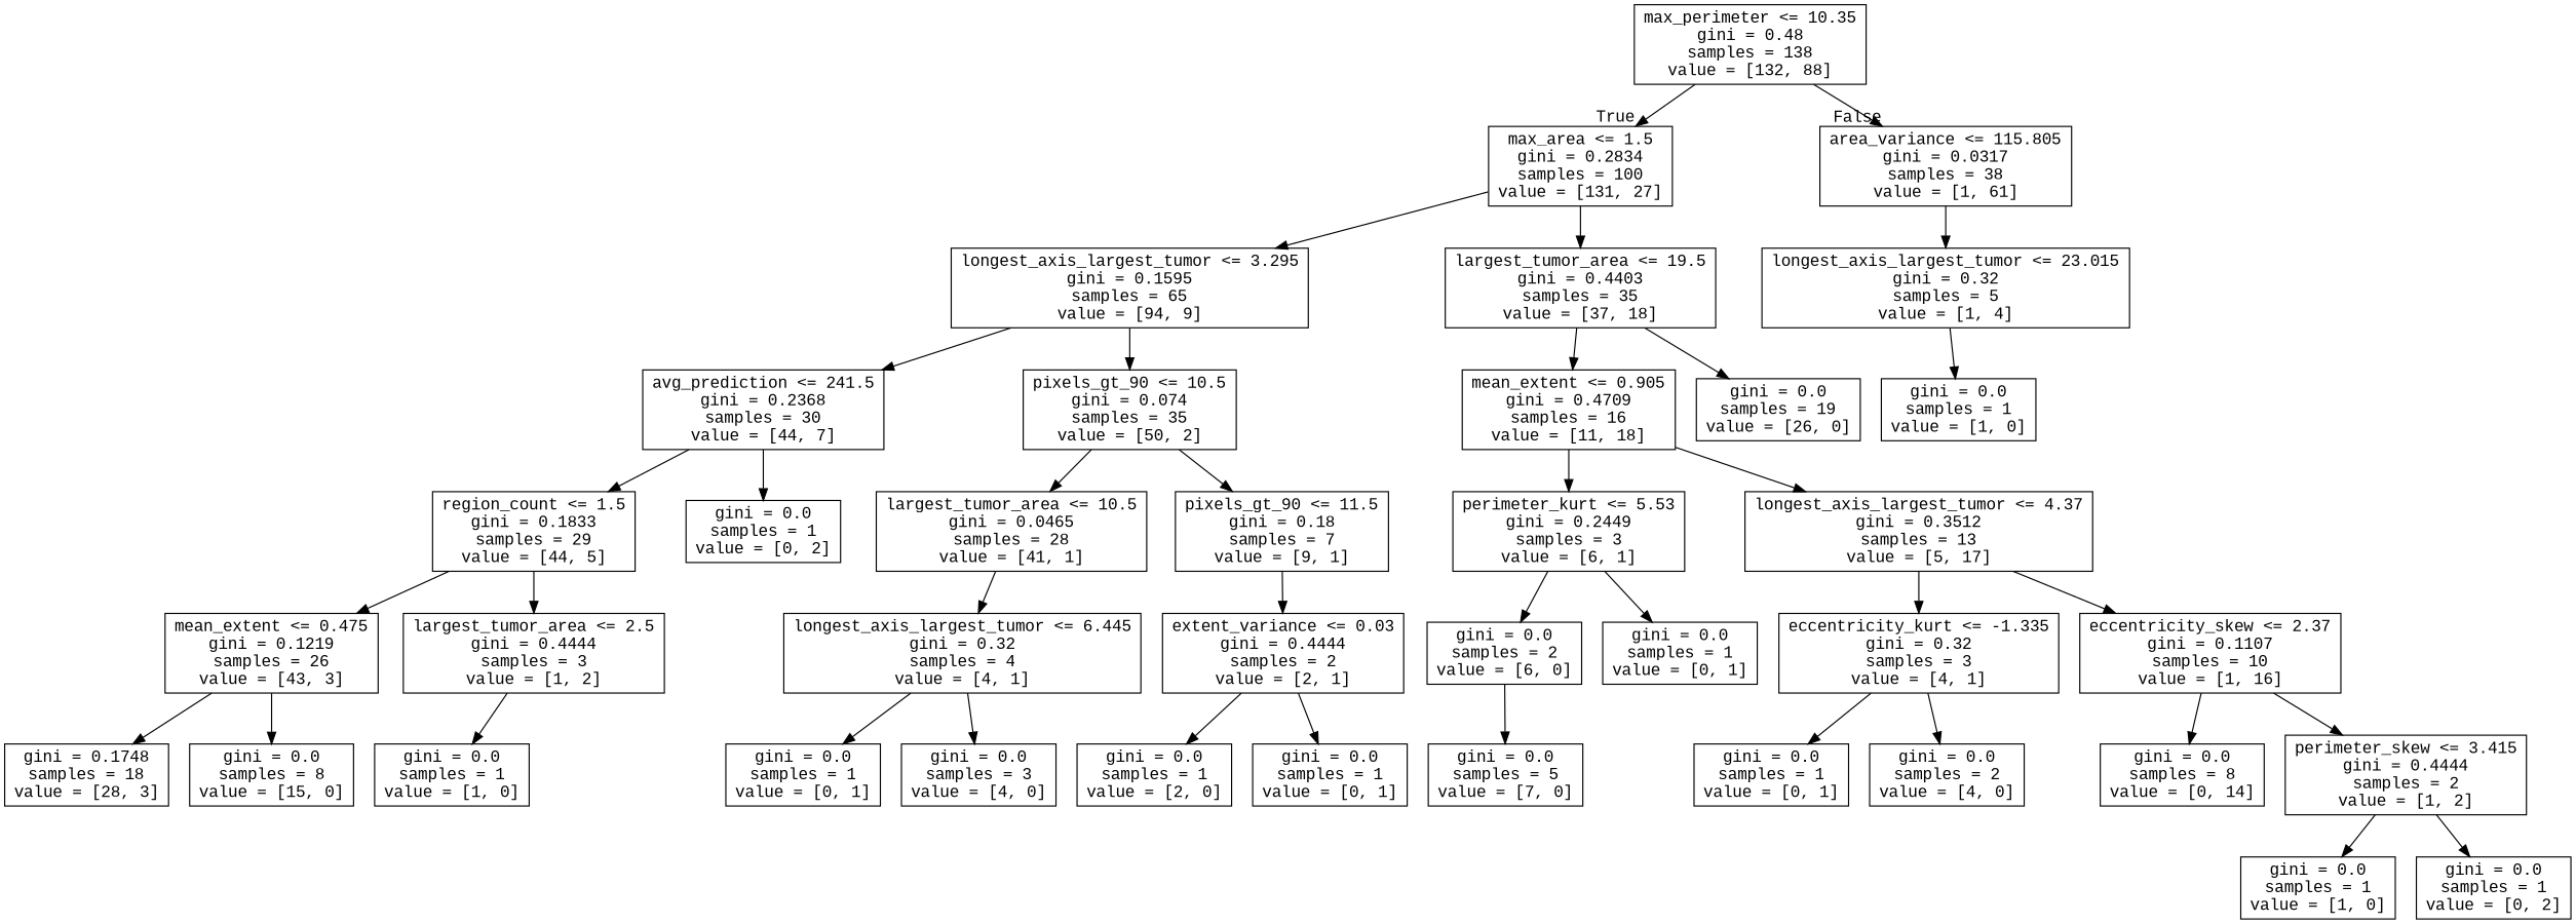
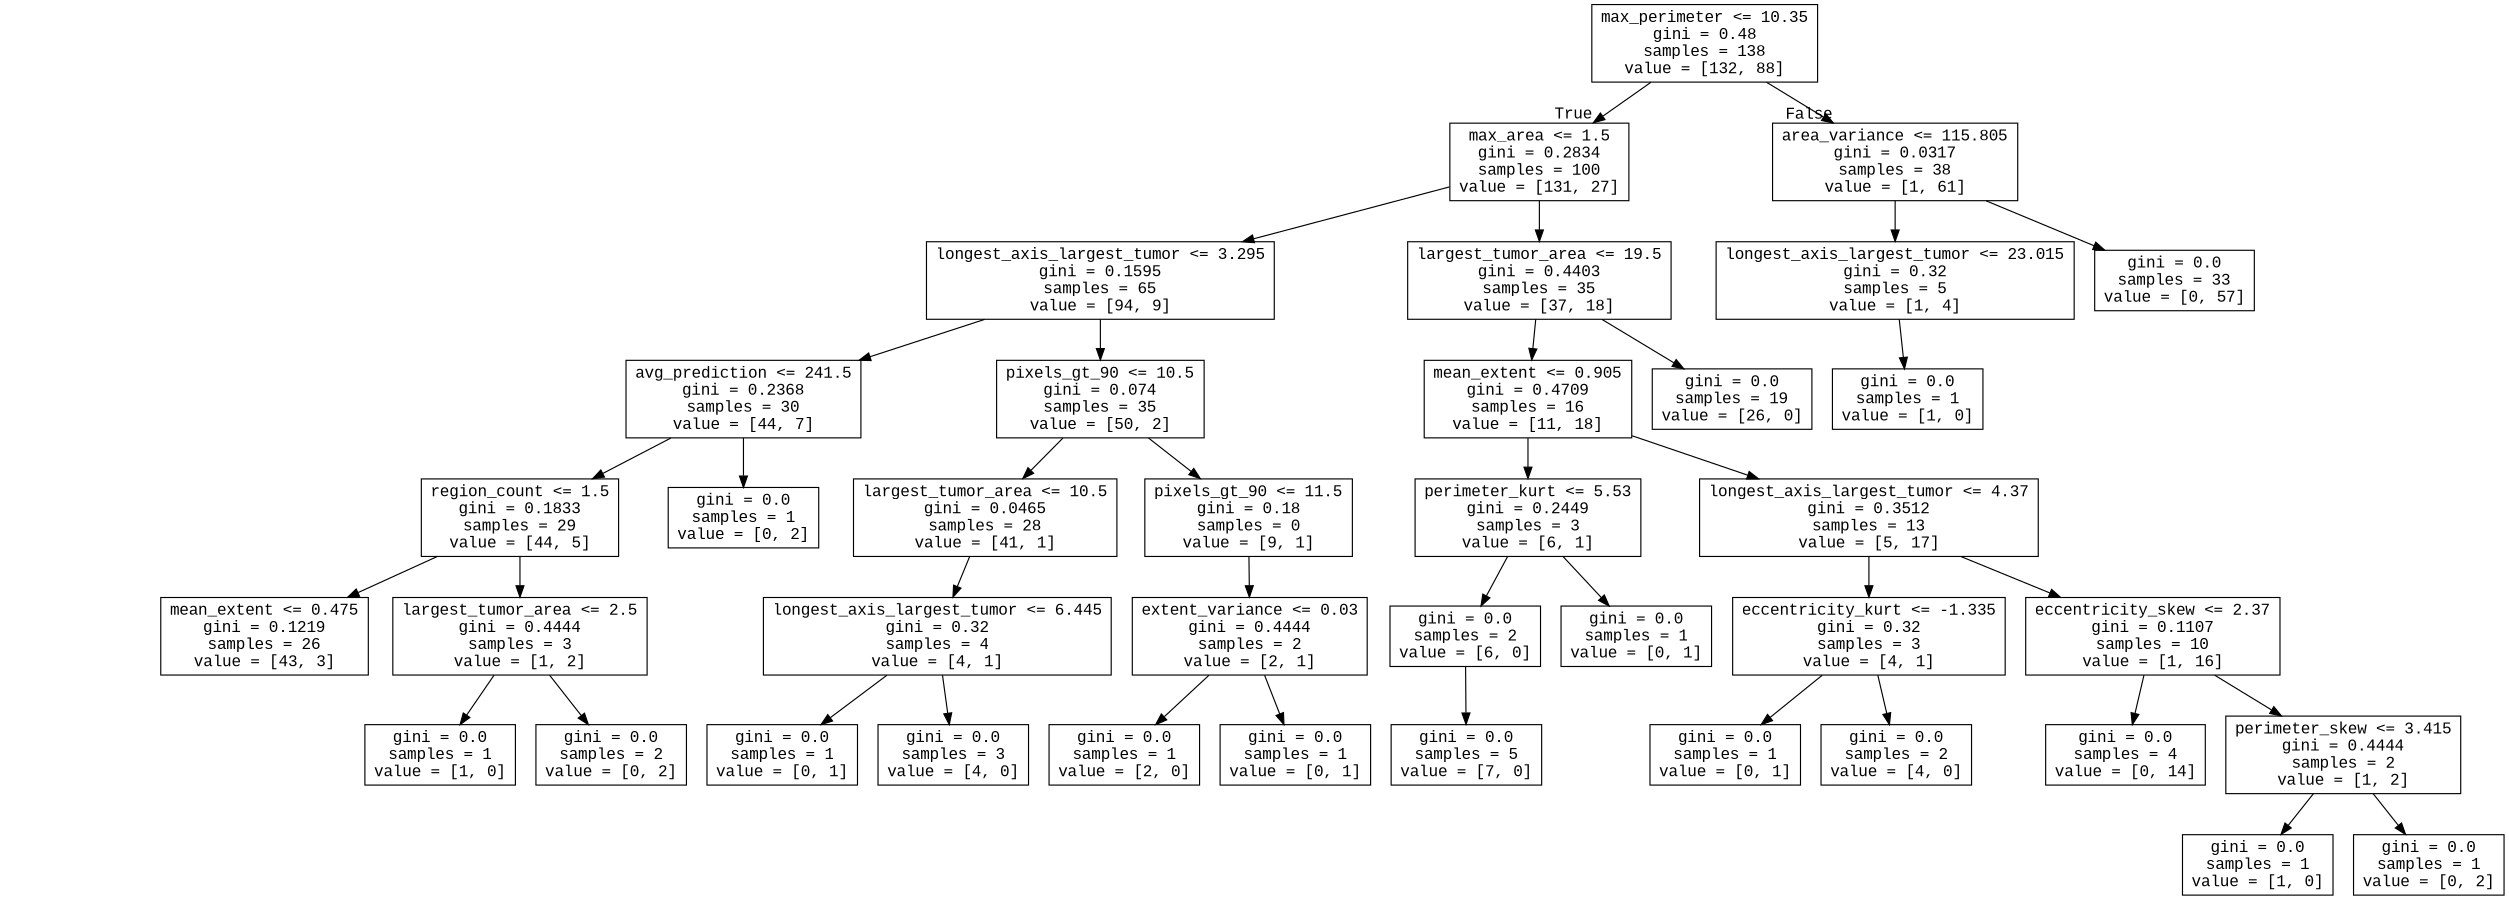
  digraph {
    fontname="Liberation Mono"
    node [fontname="Liberation Mono" shape=box]
    edge [fontname="Liberation Mono"]
    n1 [label="max_perimeter <= 10.35\ngini = 0.48\nsamples = 138\nvalue = [132, 88]"]
    n2 [label="max_area <= 1.5\ngini = 0.2834\nsamples = 100\nvalue = [131, 27]"]
    n3 [label="area_variance <= 115.805\ngini = 0.0317\nsamples = 38\nvalue = [1, 61]"]
    n4 [label="longest_axis_largest_tumor <= 3.295\ngini = 0.1595\nsamples = 65\nvalue = [94, 9]"]
    n5 [label="largest_tumor_area <= 19.5\ngini = 0.4403\nsamples = 35\nvalue = [37, 18]"]
    n6 [label="longest_axis_largest_tumor <= 23.015\ngini = 0.32\nsamples = 5\nvalue = [1, 4]"]
+   n7 [label="gini = 0.0\nsamples = 33\nvalue = [0, 57]"]
    n8 [label="avg_prediction <= 241.5\ngini = 0.2368\nsamples = 30\nvalue = [44, 7]"]
    n9 [label="pixels_gt_90 <= 10.5\ngini = 0.074\nsamples = 35\nvalue = [50, 2]"]
    n10 [label="mean_extent <= 0.905\ngini = 0.4709\nsamples = 16\nvalue = [11, 18]"]
    n11 [label="gini = 0.0\nsamples = 19\nvalue = [26, 0]"]
    n12 [label="region_count <= 1.5\ngini = 0.1833\nsamples = 29\nvalue = [44, 5]"]
    n13 [label="gini = 0.0\nsamples = 1\nvalue = [0, 2]"]
    n14 [label="largest_tumor_area <= 10.5\ngini = 0.0465\nsamples = 28\nvalue = [41, 1]"]
-   n15 [label="pixels_gt_90 <= 11.5\ngini = 0.18\nsamples = 7\nvalue = [9, 1]"]
+   n15 [label="pixels_gt_90 <= 11.5\ngini = 0.18\nsamples = 0\nvalue = [9, 1]"]
    n16 [label="mean_extent <= 0.475\ngini = 0.1219\nsamples = 26\nvalue = [43, 3]"]
    n17 [label="largest_tumor_area <= 2.5\ngini = 0.4444\nsamples = 3\nvalue = [1, 2]"]
-   n18 [label="gini = 0.1748\nsamples = 18\nvalue = [28, 3]"]
-   n19 [label="gini = 0.0\nsamples = 8\nvalue = [15, 0]"]
    n20 [label="gini = 0.0\nsamples = 1\nvalue = [1, 0]"]
+   n21 [label="gini = 0.0\nsamples = 2\nvalue = [0, 2]"]
    n22 [label="longest_axis_largest_tumor <= 6.445\ngini = 0.32\nsamples = 4\nvalue = [4, 1]"]
    n23 [label="extent_variance <= 0.03\ngini = 0.4444\nsamples = 2\nvalue = [2, 1]"]
    n24 [label="gini = 0.0\nsamples = 1\nvalue = [0, 1]"]
    n25 [label="gini = 0.0\nsamples = 3\nvalue = [4, 0]"]
    n26 [label="gini = 0.0\nsamples = 1\nvalue = [2, 0]"]
    n27 [label="gini = 0.0\nsamples = 1\nvalue = [0, 1]"]
    n28 [label="gini = 0.0\nsamples = 5\nvalue = [7, 0]"]
    n29 [label="perimeter_kurt <= 5.53\ngini = 0.2449\nsamples = 3\nvalue = [6, 1]"]
    n30 [label="longest_axis_largest_tumor <= 4.37\ngini = 0.3512\nsamples = 13\nvalue = [5, 17]"]
    n31 [label="gini = 0.0\nsamples = 2\nvalue = [6, 0]"]
    n32 [label="gini = 0.0\nsamples = 1\nvalue = [0, 1]"]
    n33 [label="eccentricity_kurt <= -1.335\ngini = 0.32\nsamples = 3\nvalue = [4, 1]"]
    n34 [label="eccentricity_skew <= 2.37\ngini = 0.1107\nsamples = 10\nvalue = [1, 16]"]
    n35 [label="gini = 0.0\nsamples = 1\nvalue = [0, 1]"]
    n36 [label="gini = 0.0\nsamples = 2\nvalue = [4, 0]"]
-   n37 [label="gini = 0.0\nsamples = 8\nvalue = [0, 14]"]
+   n37 [label="gini = 0.0\nsamples = 4\nvalue = [0, 14]"]
    n38 [label="perimeter_skew <= 3.415\ngini = 0.4444\nsamples = 2\nvalue = [1, 2]"]
    n39 [label="gini = 0.0\nsamples = 1\nvalue = [1, 0]"]
    n40 [label="gini = 0.0\nsamples = 1\nvalue = [0, 2]"]
    n41 [label="gini = 0.0\nsamples = 1\nvalue = [1, 0]"]
    n1 -> n2 [headlabel=True labelangle=45 labeldistance=2.5]
    n1 -> n3 [headlabel=False labelangle=-45 labeldistance=2.5]
    n2 -> n4
    n2 -> n5
    n3 -> n6
+   n3 -> n7
    n4 -> n8
    n4 -> n9
    n5 -> n10
    n5 -> n11
    n6 -> n41
    n8 -> n12
    n8 -> n13
    n9 -> n14
    n9 -> n15
    n10 -> n29
    n10 -> n30
    n12 -> n16
    n12 -> n17
    n14 -> n22
    n15 -> n23
-   n16 -> n18
-   n16 -> n19
    n17 -> n20
+   n17 -> n21
    n22 -> n24
    n22 -> n25
    n23 -> n26
    n23 -> n27
    n29 -> n31
    n29 -> n32
    n30 -> n33
    n30 -> n34
    n31 -> n28
    n33 -> n35
    n33 -> n36
    n34 -> n37
    n34 -> n38
    n38 -> n39
    n38 -> n40
  }
